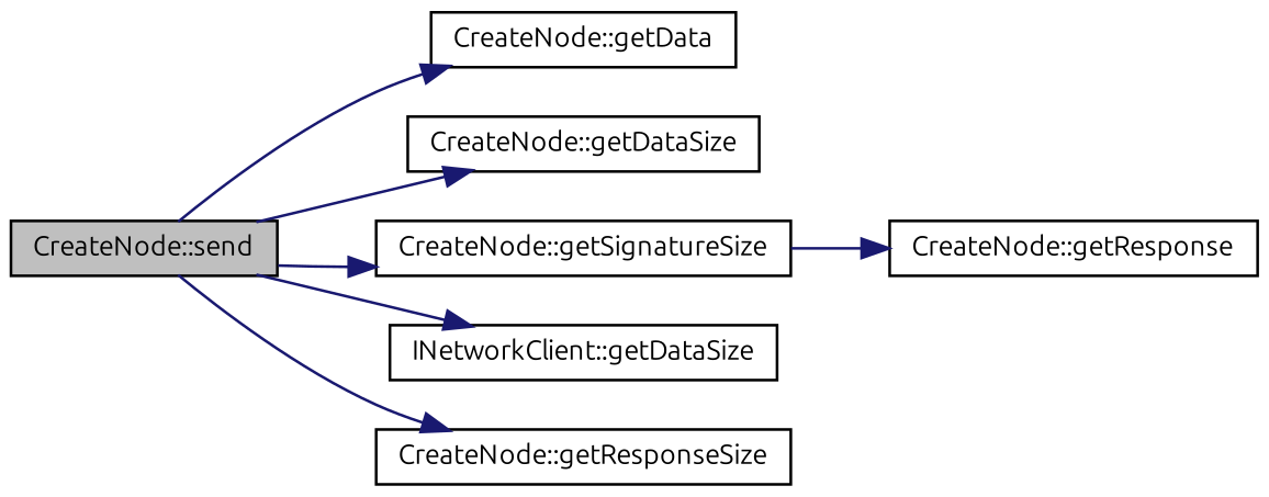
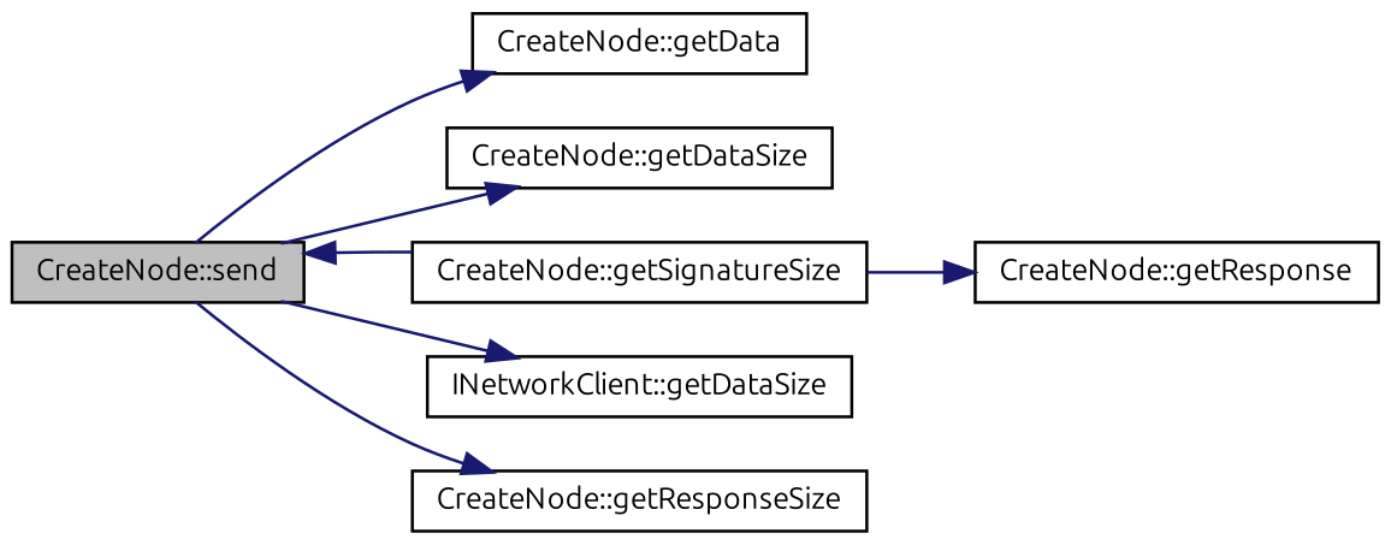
  digraph {
    fontname=Ubuntu
    rankdir=LR
    node [color=black fillcolor=white fontname=Ubuntu fontsize=10 shape=record style=filled]
    edge [color=midnightblue fontname=Ubuntu fontsize=10 labelfontname=Helvetica labelfontsize=10 style=solid]
    n1 [fillcolor=grey75 fontcolor=black height=0.2 label="CreateNode::send" width=0.4]
    n2 [height=0.2 label="CreateNode::getData" width=0.4]
    n3 [height=0.2 label="CreateNode::getDataSize" width=0.4]
    n4 [height=0.2 label="CreateNode::getSignatureSize" width=0.4]
    n5 [height=0.2 label="INetworkClient::getDataSize" width=0.4]
    n6 [height=0.2 label="CreateNode::getResponseSize" width=0.4]
    n7 [height=0.2 label="CreateNode::getResponse" width=0.4]
    n1 -> n2
    n1 -> n3
-   n1 -> n4
+   n4 -> n1
    n1 -> n5
    n1 -> n6
    n4 -> n7
  }
